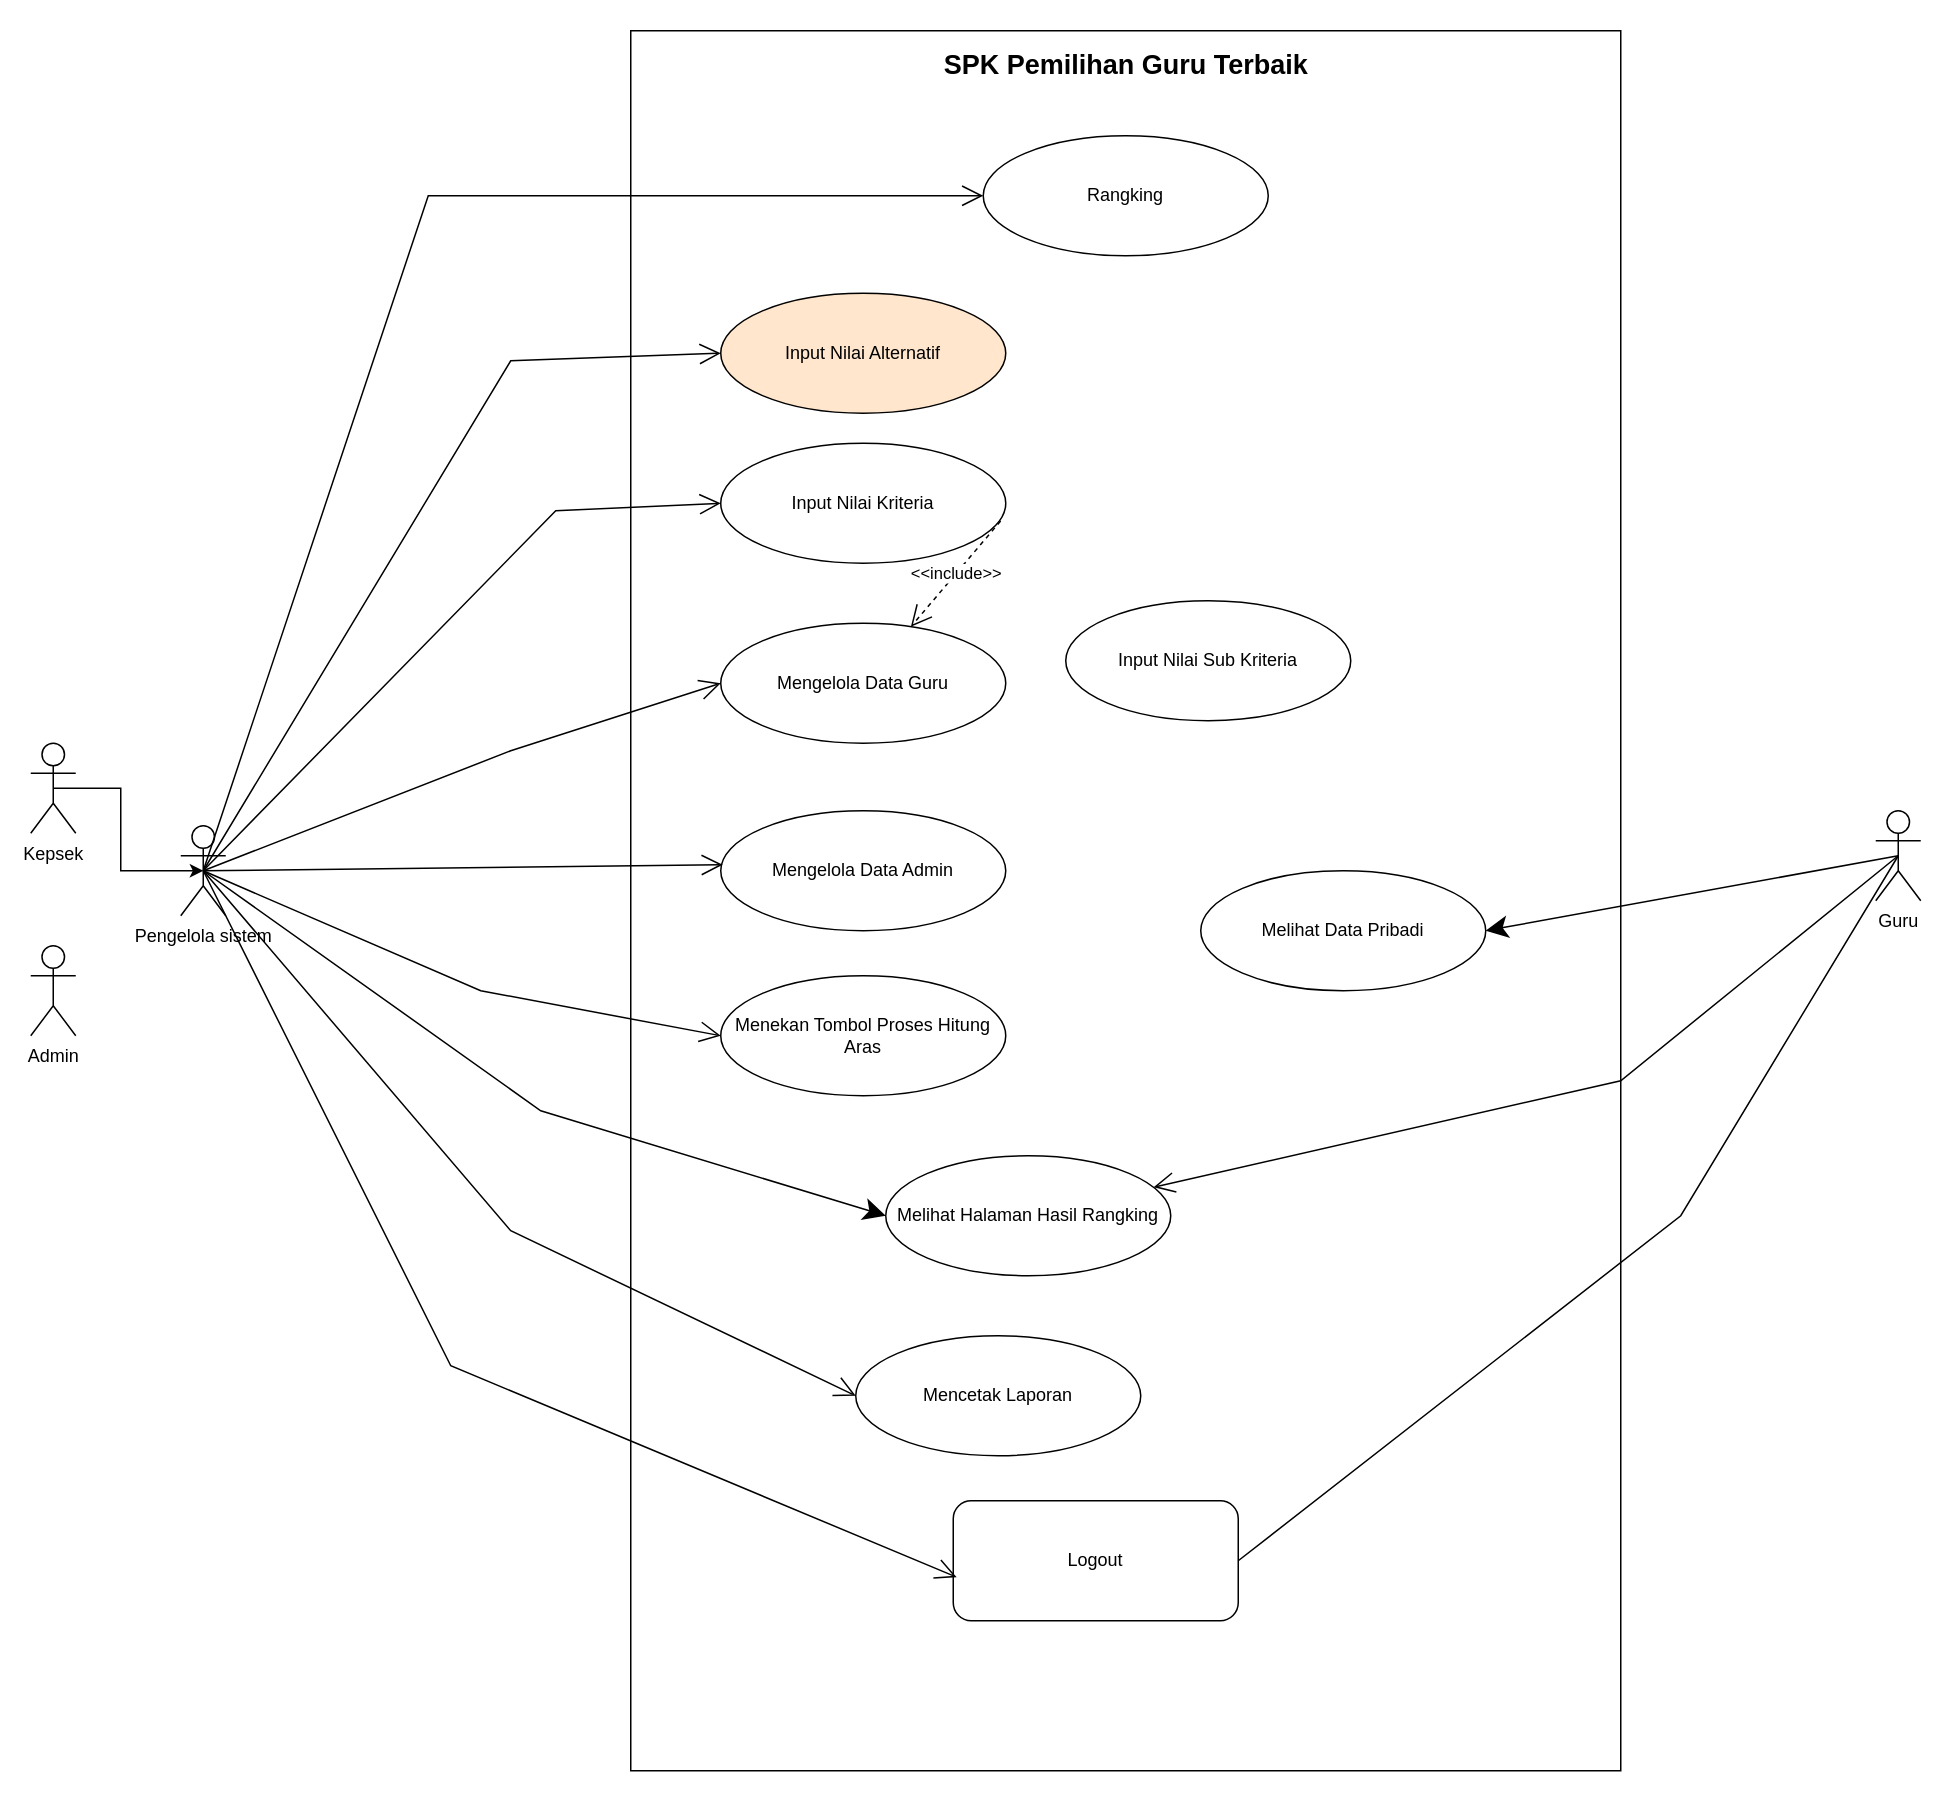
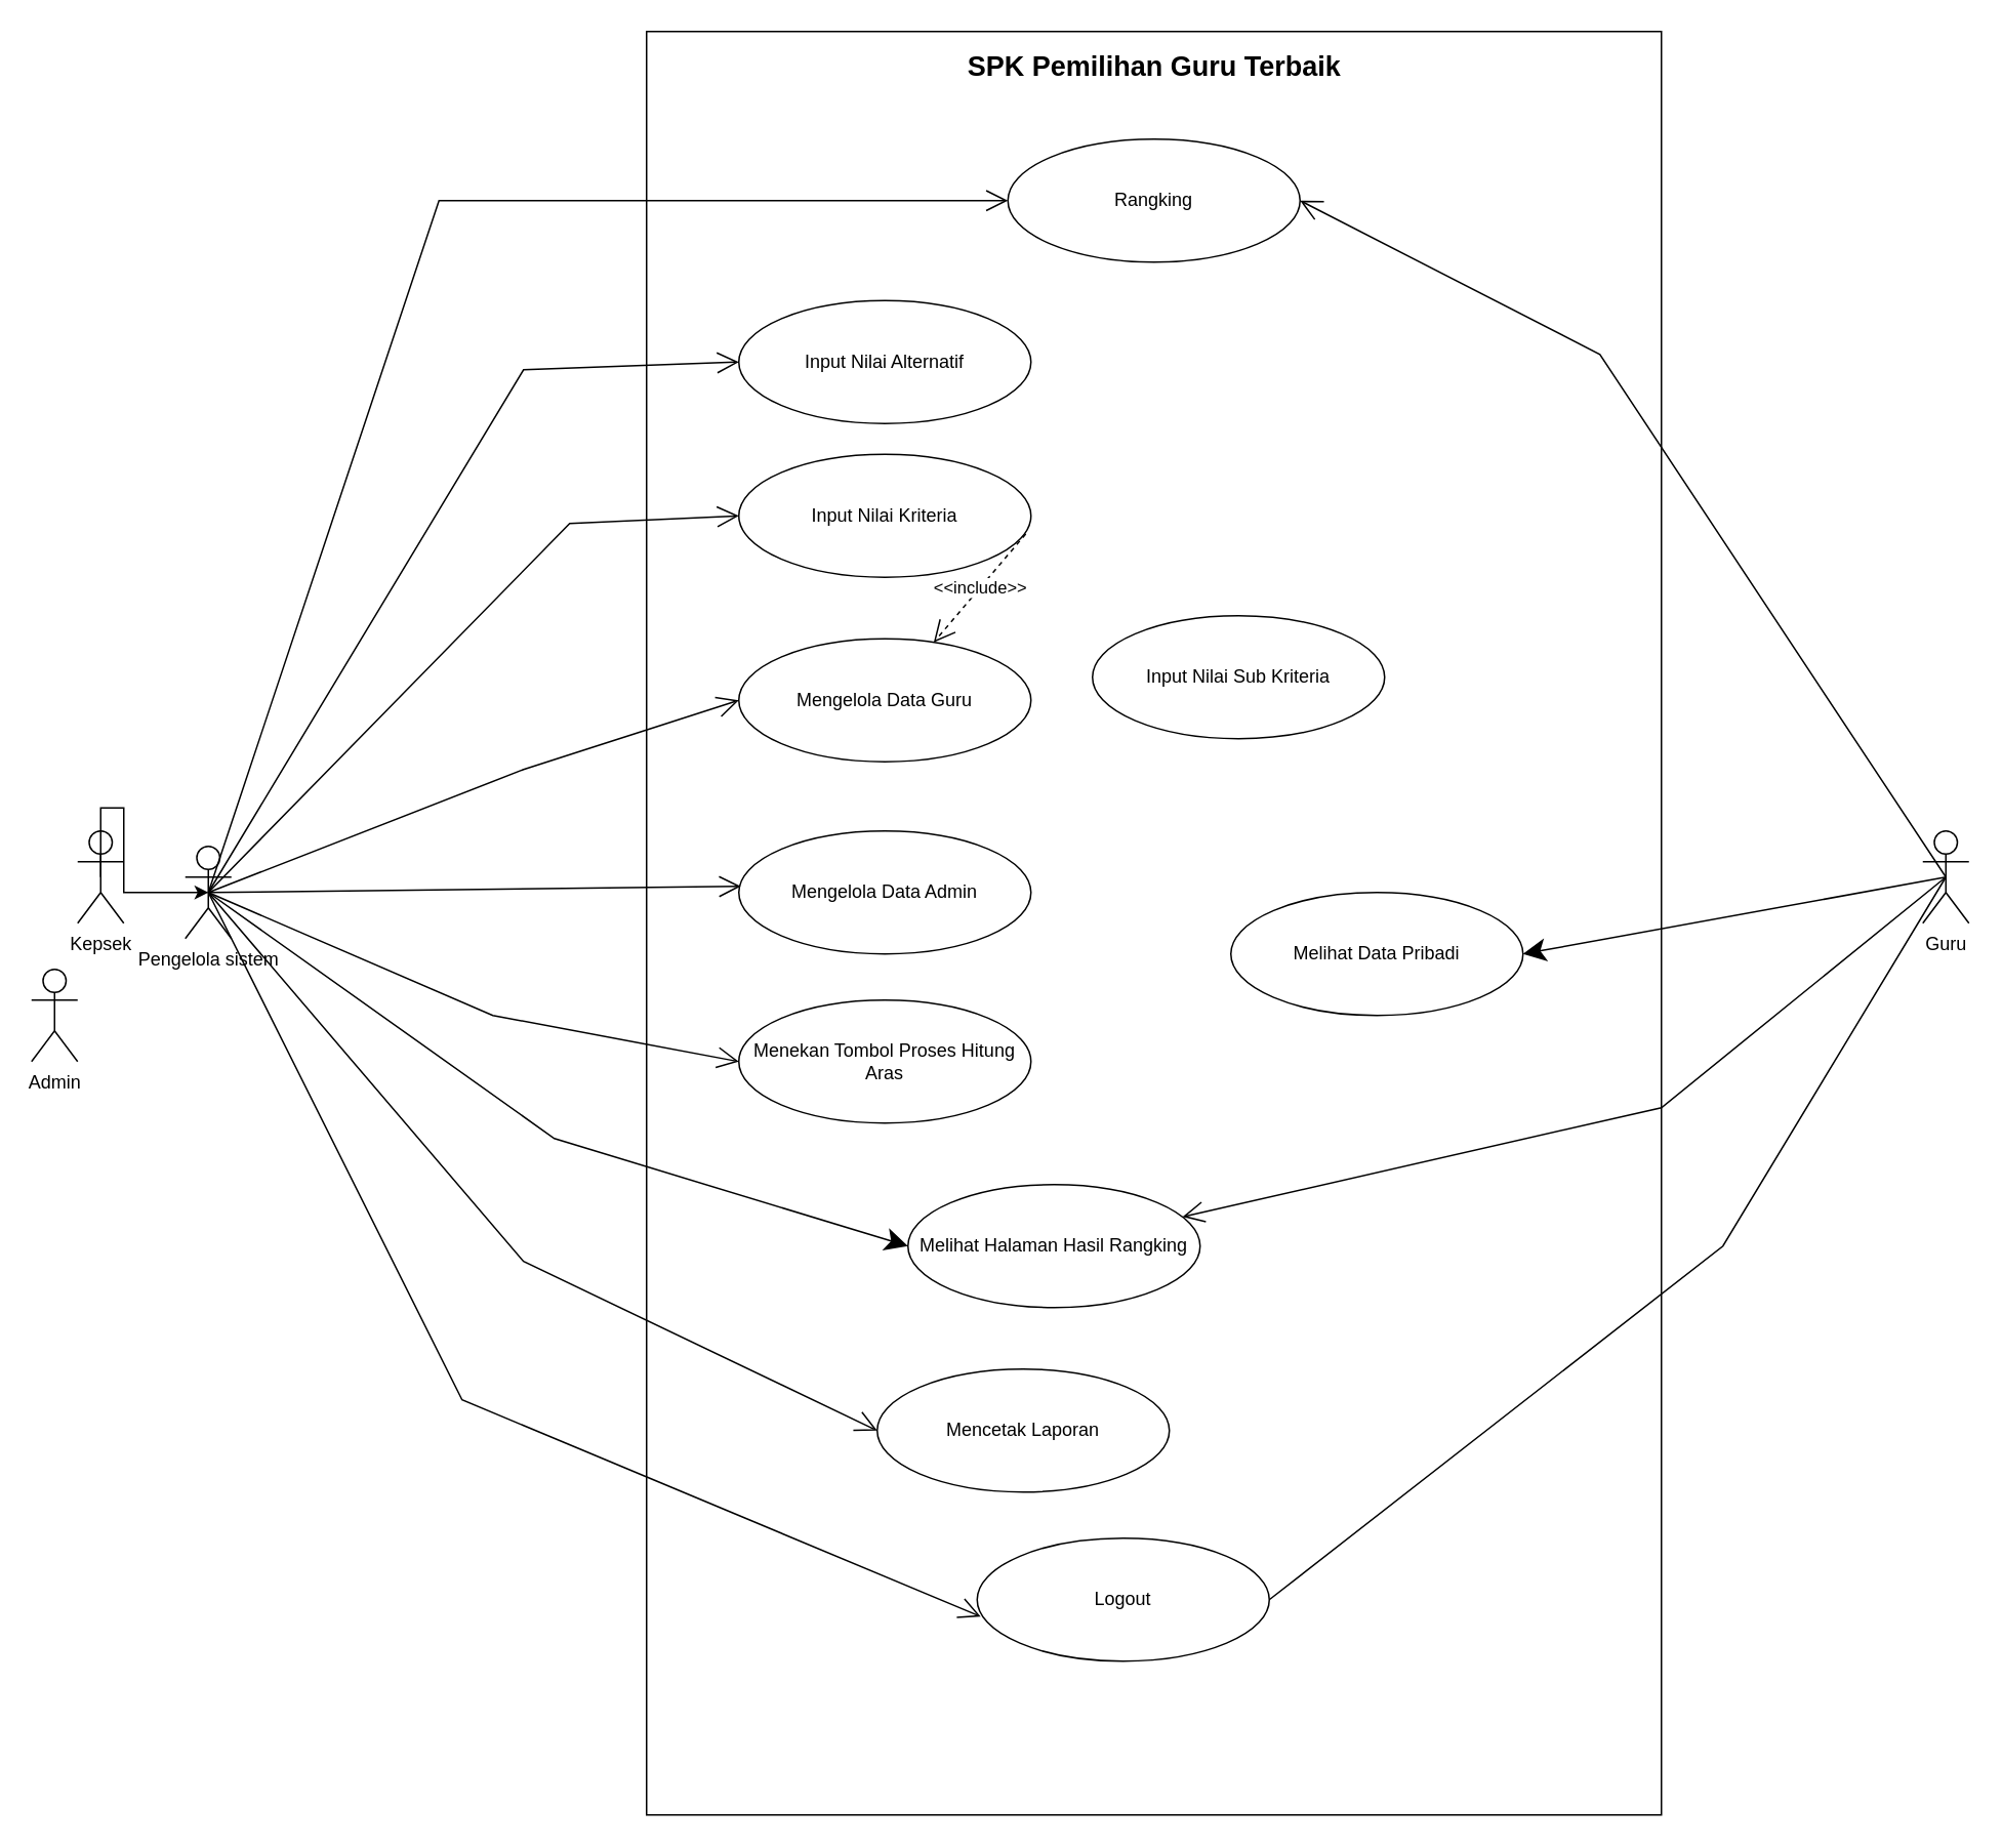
  <mxCell id="0" />
  <mxCell id="1" parent="0" />
  <mxCell id="2" value="" style="rounded=0;whiteSpace=wrap;html=1;" vertex="1" parent="1"><mxGeometry x="420" width="660" height="1160" as="geometry" y="20" /></mxCell>
- <mxCell id="3" value="Kepsek" style="shape=umlActor;verticalLabelPosition=bottom;verticalAlign=top;html=1;outlineConnect=0;" vertex="1" parent="1"><mxGeometry x="20" y="495" width="30" height="60" as="geometry" /></mxCell>
+ <mxCell id="3" value="Kepsek" style="shape=umlActor;verticalLabelPosition=bottom;verticalAlign=top;html=1;outlineConnect=0;" vertex="1" parent="1"><mxGeometry x="50" y="540" width="30" height="60" as="geometry" /></mxCell>
  <mxCell id="4" value="Admin" style="shape=umlActor;verticalLabelPosition=bottom;verticalAlign=top;html=1;outlineConnect=0;" vertex="1" parent="1"><mxGeometry x="20" y="630" width="30" height="60" as="geometry" /></mxCell>
  <mxCell id="5" value="Guru" style="shape=umlActor;verticalLabelPosition=bottom;verticalAlign=top;html=1;outlineConnect=0;" vertex="1" parent="1"><mxGeometry x="1250" y="540" width="30" height="60" as="geometry" /></mxCell>
  <mxCell id="6" value="Rangking" style="ellipse;whiteSpace=wrap;html=1;" vertex="1" parent="1"><mxGeometry x="655" y="90" width="190" height="80" as="geometry" /></mxCell>
- <mxCell id="7" value="Input Nilai Alternatif" style="ellipse;whiteSpace=wrap;html=1;fillColor=#ffe6cc;" vertex="1" parent="1"><mxGeometry x="480" y="195" width="190" height="80" as="geometry" /></mxCell>
+ <mxCell id="7" value="Input Nilai Alternatif" style="ellipse;whiteSpace=wrap;html=1;" vertex="1" parent="1"><mxGeometry x="480" y="195" width="190" height="80" as="geometry" /></mxCell>
  <mxCell id="8" value="Input Nilai Kriteria" style="ellipse;whiteSpace=wrap;html=1;" vertex="1" parent="1"><mxGeometry x="480" y="295" width="190" height="80" as="geometry" /></mxCell>
  <mxCell id="9" value="Input Nilai Sub Kriteria" style="ellipse;whiteSpace=wrap;html=1;" vertex="1" parent="1"><mxGeometry x="710" y="400" width="190" height="80" as="geometry" /></mxCell>
  <mxCell id="10" value="Mengelola Data Guru" style="ellipse;whiteSpace=wrap;html=1;" vertex="1" parent="1"><mxGeometry x="480" y="415" width="190" height="80" as="geometry" /></mxCell>
  <mxCell id="11" value="Mengelola Data Admin" style="ellipse;whiteSpace=wrap;html=1;" vertex="1" parent="1"><mxGeometry x="480" y="540" width="190" height="80" as="geometry" /></mxCell>
  <mxCell id="12" value="Menekan Tombol Proses Hitung Aras" style="ellipse;whiteSpace=wrap;html=1;" vertex="1" parent="1"><mxGeometry x="480" y="650" width="190" height="80" as="geometry" /></mxCell>
  <mxCell id="13" value="Melihat Halaman Hasil Rangking" style="ellipse;whiteSpace=wrap;html=1;" vertex="1" parent="1"><mxGeometry x="590" y="770" width="190" height="80" as="geometry" /></mxCell>
  <mxCell id="14" value="Mencetak Laporan" style="ellipse;whiteSpace=wrap;html=1;" vertex="1" parent="1"><mxGeometry x="570" y="890" width="190" height="80" as="geometry" /></mxCell>
- <mxCell id="15" value="Logout" style="whiteSpace=wrap;html=1;rounded=1;" vertex="1" parent="1"><mxGeometry x="635" y="1000" width="190" height="80" as="geometry" /></mxCell>
+ <mxCell id="15" value="Logout" style="ellipse;whiteSpace=wrap;html=1;" vertex="1" parent="1"><mxGeometry x="635" y="1000" width="190" height="80" as="geometry" /></mxCell>
  <mxCell id="16" value="Melihat Data Pribadi" style="ellipse;whiteSpace=wrap;html=1;" vertex="1" parent="1"><mxGeometry x="800" y="580" width="190" height="80" as="geometry" /></mxCell>
  <mxCell id="17" value="Pengelola sistem" style="shape=umlActor;verticalLabelPosition=bottom;verticalAlign=top;html=1;outlineConnect=0;" vertex="1" parent="1"><mxGeometry x="120" y="550" width="30" height="60" as="geometry" /></mxCell>
  <mxCell id="18" value="" style="endArrow=open;endFill=1;endSize=12;html=1;rounded=0;exitX=0.5;exitY=0.5;exitDx=0;exitDy=0;exitPerimeter=0;entryX=0;entryY=0.5;entryDx=0;entryDy=0;" edge="1" parent="1" source="17" target="6"><mxGeometry width="160" relative="1" as="geometry"><mxPoint x="280" y="250" as="sourcePoint" /><mxPoint x="440" y="250" as="targetPoint" /><Array as="points"><mxPoint x="285" y="130" /></Array></mxGeometry></mxCell>
  <mxCell id="19" value="" style="endArrow=open;endFill=1;endSize=12;html=1;rounded=0;exitX=0.5;exitY=0.5;exitDx=0;exitDy=0;exitPerimeter=0;entryX=0;entryY=0.5;entryDx=0;entryDy=0;" edge="1" parent="1" source="17" target="7"><mxGeometry width="160" relative="1" as="geometry"><mxPoint x="295" y="350" as="sourcePoint" /><mxPoint x="615" y="140" as="targetPoint" /><Array as="points"><mxPoint x="340" y="240" /></Array></mxGeometry></mxCell>
  <mxCell id="20" value="" style="endArrow=open;endFill=1;endSize=12;html=1;rounded=0;entryX=0;entryY=0.5;entryDx=0;entryDy=0;exitX=0.5;exitY=0.5;exitDx=0;exitDy=0;exitPerimeter=0;" edge="1" parent="1" source="17" target="8"><mxGeometry width="160" relative="1" as="geometry"><mxPoint x="295" y="350" as="sourcePoint" /><mxPoint x="490" y="245" as="targetPoint" /><Array as="points"><mxPoint x="370" y="340" /></Array></mxGeometry></mxCell>
  <mxCell id="21" value="&amp;lt;&amp;lt;include&amp;gt;&amp;gt;" style="endArrow=open;endSize=12;dashed=1;html=1;rounded=0;exitX=0.982;exitY=0.648;exitDx=0;exitDy=0;exitPerimeter=0;" edge="1" parent="1" source="8" target="10"><mxGeometry width="160" relative="1" as="geometry"><mxPoint x="430" y="430" as="sourcePoint" /><mxPoint x="590" y="430" as="targetPoint" /></mxGeometry></mxCell>
  <mxCell id="22" style="edgeStyle=orthogonalEdgeStyle;rounded=0;orthogonalLoop=1;jettySize=auto;html=1;exitX=0.5;exitY=0.5;exitDx=0;exitDy=0;exitPerimeter=0;entryX=0.5;entryY=0.5;entryDx=0;entryDy=0;entryPerimeter=0;" edge="1" parent="1" source="3" target="17"><mxGeometry relative="1" as="geometry"><Array as="points"><mxPoint x="80" y="525" /><mxPoint x="80" y="580" /></Array></mxGeometry></mxCell>
  <mxCell id="23" value="" style="endArrow=open;endFill=1;endSize=12;html=1;rounded=0;entryX=0;entryY=0.5;entryDx=0;entryDy=0;exitX=0.5;exitY=0.5;exitDx=0;exitDy=0;exitPerimeter=0;" edge="1" parent="1" source="17" target="10"><mxGeometry width="160" relative="1" as="geometry"><mxPoint x="230" y="555" as="sourcePoint" /><mxPoint x="490" y="345" as="targetPoint" /><Array as="points"><mxPoint x="340" y="500" /></Array></mxGeometry></mxCell>
  <mxCell id="24" value="" style="endArrow=open;endFill=1;endSize=12;html=1;rounded=0;entryX=0.007;entryY=0.45;entryDx=0;entryDy=0;exitX=0.5;exitY=0.5;exitDx=0;exitDy=0;exitPerimeter=0;entryPerimeter=0;" edge="1" parent="1" source="17" target="11"><mxGeometry width="160" relative="1" as="geometry"><mxPoint x="215" y="575" as="sourcePoint" /><mxPoint x="490" y="545" as="targetPoint" /><Array as="points" /></mxGeometry></mxCell>
  <mxCell id="25" value="" style="endArrow=open;endFill=1;endSize=12;html=1;rounded=0;entryX=0;entryY=0.5;entryDx=0;entryDy=0;exitX=0.5;exitY=0.5;exitDx=0;exitDy=0;exitPerimeter=0;" edge="1" parent="1" source="17" target="12"><mxGeometry width="160" relative="1" as="geometry"><mxPoint x="215" y="575" as="sourcePoint" /><mxPoint x="491" y="641" as="targetPoint" /><Array as="points"><mxPoint x="320" y="660" /></Array></mxGeometry></mxCell>
  <mxCell id="26" value="" style="endArrow=classic;endFill=1;endSize=12;html=1;rounded=0;entryX=0;entryY=0.5;entryDx=0;entryDy=0;exitX=0.5;exitY=0.5;exitDx=0;exitDy=0;exitPerimeter=0;" edge="1" parent="1" source="17" target="13"><mxGeometry width="160" relative="1" as="geometry"><mxPoint x="215" y="575" as="sourcePoint" /><mxPoint x="490" y="755" as="targetPoint" /><Array as="points"><mxPoint x="360" y="740" /></Array></mxGeometry></mxCell>
  <mxCell id="27" value="" style="endArrow=open;endFill=1;endSize=12;html=1;rounded=0;entryX=0;entryY=0.5;entryDx=0;entryDy=0;exitX=0.5;exitY=0.5;exitDx=0;exitDy=0;exitPerimeter=0;" edge="1" parent="1" source="17" target="14"><mxGeometry width="160" relative="1" as="geometry"><mxPoint x="215" y="575" as="sourcePoint" /><mxPoint x="615" y="860" as="targetPoint" /><Array as="points"><mxPoint x="340" y="820" /></Array></mxGeometry></mxCell>
  <mxCell id="28" value="" style="endArrow=open;endFill=1;endSize=12;html=1;rounded=0;entryX=0.012;entryY=0.637;entryDx=0;entryDy=0;entryPerimeter=0;exitX=0.5;exitY=0.5;exitDx=0;exitDy=0;exitPerimeter=0;" edge="1" parent="1" source="17" target="15"><mxGeometry width="160" relative="1" as="geometry"><mxPoint x="230" y="603" as="sourcePoint" /><mxPoint x="615" y="970" as="targetPoint" /><Array as="points"><mxPoint x="300" y="910" /></Array></mxGeometry></mxCell>
+ <mxCell id="29" value="" style="endArrow=open;endFill=1;endSize=12;html=1;rounded=0;entryX=1;entryY=0.5;entryDx=0;entryDy=0;exitX=0.5;exitY=0.5;exitDx=0;exitDy=0;exitPerimeter=0;" edge="1" parent="1" source="5" target="6"><mxGeometry width="160" relative="1" as="geometry"><mxPoint x="950" y="570" as="sourcePoint" /><mxPoint x="1470" y="150" as="targetPoint" /><Array as="points"><mxPoint x="1040" y="230" /></Array></mxGeometry></mxCell>
  <mxCell id="30" value="" style="endArrow=classic;endFill=1;endSize=12;html=1;rounded=0;exitX=0.5;exitY=0.5;exitDx=0;exitDy=0;exitPerimeter=0;entryX=1;entryY=0.5;entryDx=0;entryDy=0;" edge="1" parent="1" source="5" target="16"><mxGeometry width="160" relative="1" as="geometry"><mxPoint x="1142" y="470" as="sourcePoint" /><mxPoint x="855" y="140" as="targetPoint" /><Array as="points" /></mxGeometry></mxCell>
  <mxCell id="31" value="" style="endArrow=none;endFill=1;endSize=12;html=1;rounded=0;entryX=1;entryY=0.5;entryDx=0;entryDy=0;exitX=0.5;exitY=0.5;exitDx=0;exitDy=0;exitPerimeter=0;" edge="1" parent="1" source="5" target="15"><mxGeometry width="160" relative="1" as="geometry"><mxPoint x="1230" y="500" as="sourcePoint" /><mxPoint x="974" y="632" as="targetPoint" /><Array as="points"><mxPoint x="1120" y="810" /></Array></mxGeometry></mxCell>
  <mxCell id="32" value="" style="text;strokeColor=none;fillColor=none;align=left;verticalAlign=middle;spacingTop=-1;spacingLeft=4;spacingRight=4;rotatable=0;labelPosition=right;points=[];portConstraint=eastwest;" vertex="1" parent="1"><mxGeometry x="720" y="220" width="20" height="14" as="geometry" /></mxCell>
  <mxCell id="33" value="&lt;font style=&quot;font-size: 18px;&quot;&gt;SPK Pemilihan Gur&lt;/font&gt;&lt;span style=&quot;font-size: 18px; background-color: transparent; color: light-dark(rgb(0, 0, 0), rgb(255, 255, 255));&quot;&gt;u Terbaik&lt;/span&gt;" style="text;align=center;fontStyle=1;verticalAlign=middle;spacingLeft=3;spacingRight=3;strokeColor=none;rotatable=0;points=[[0,0.5],[1,0.5]];portConstraint=eastwest;html=1;" vertex="1" parent="1"><mxGeometry x="710" y="30" width="80" height="26" as="geometry" /></mxCell>
  <mxCell id="34" value="" style="endArrow=open;endFill=1;endSize=12;html=1;rounded=0;exitX=0.5;exitY=0.5;exitDx=0;exitDy=0;exitPerimeter=0;" edge="1" parent="1" source="5" target="13"><mxGeometry width="160" relative="1" as="geometry"><mxPoint x="1275" y="580" as="sourcePoint" /><mxPoint x="835" y="1050" as="targetPoint" /><Array as="points"><mxPoint x="1080" y="720" /></Array></mxGeometry></mxCell>
